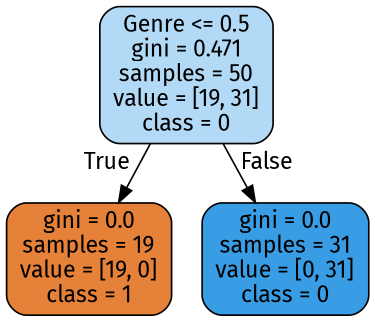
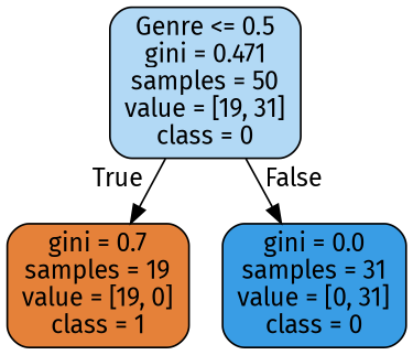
  digraph {
    fontname="Fira Sans"
    node [color=black fontname="Fira Sans" shape=box style="filled, rounded"]
    edge [fontname="Fira Sans" labeldistance=2.5]
    n1 [fillcolor="#b2d9f5" label="Genre <= 0.5\ngini = 0.471\nsamples = 50\nvalue = [19, 31]\nclass = 0"]
-   n2 [fillcolor="#e58139" label="gini = 0.0\nsamples = 19\nvalue = [19, 0]\nclass = 1"]
+   n2 [fillcolor="#e58139" label="gini = 0.7\nsamples = 19\nvalue = [19, 0]\nclass = 1"]
    n3 [fillcolor="#399de5" label="gini = 0.0\nsamples = 31\nvalue = [0, 31]\nclass = 0"]
    n1 -> n2 [headlabel=True labelangle=45]
    n1 -> n3 [headlabel=False labelangle=-45]
  }
